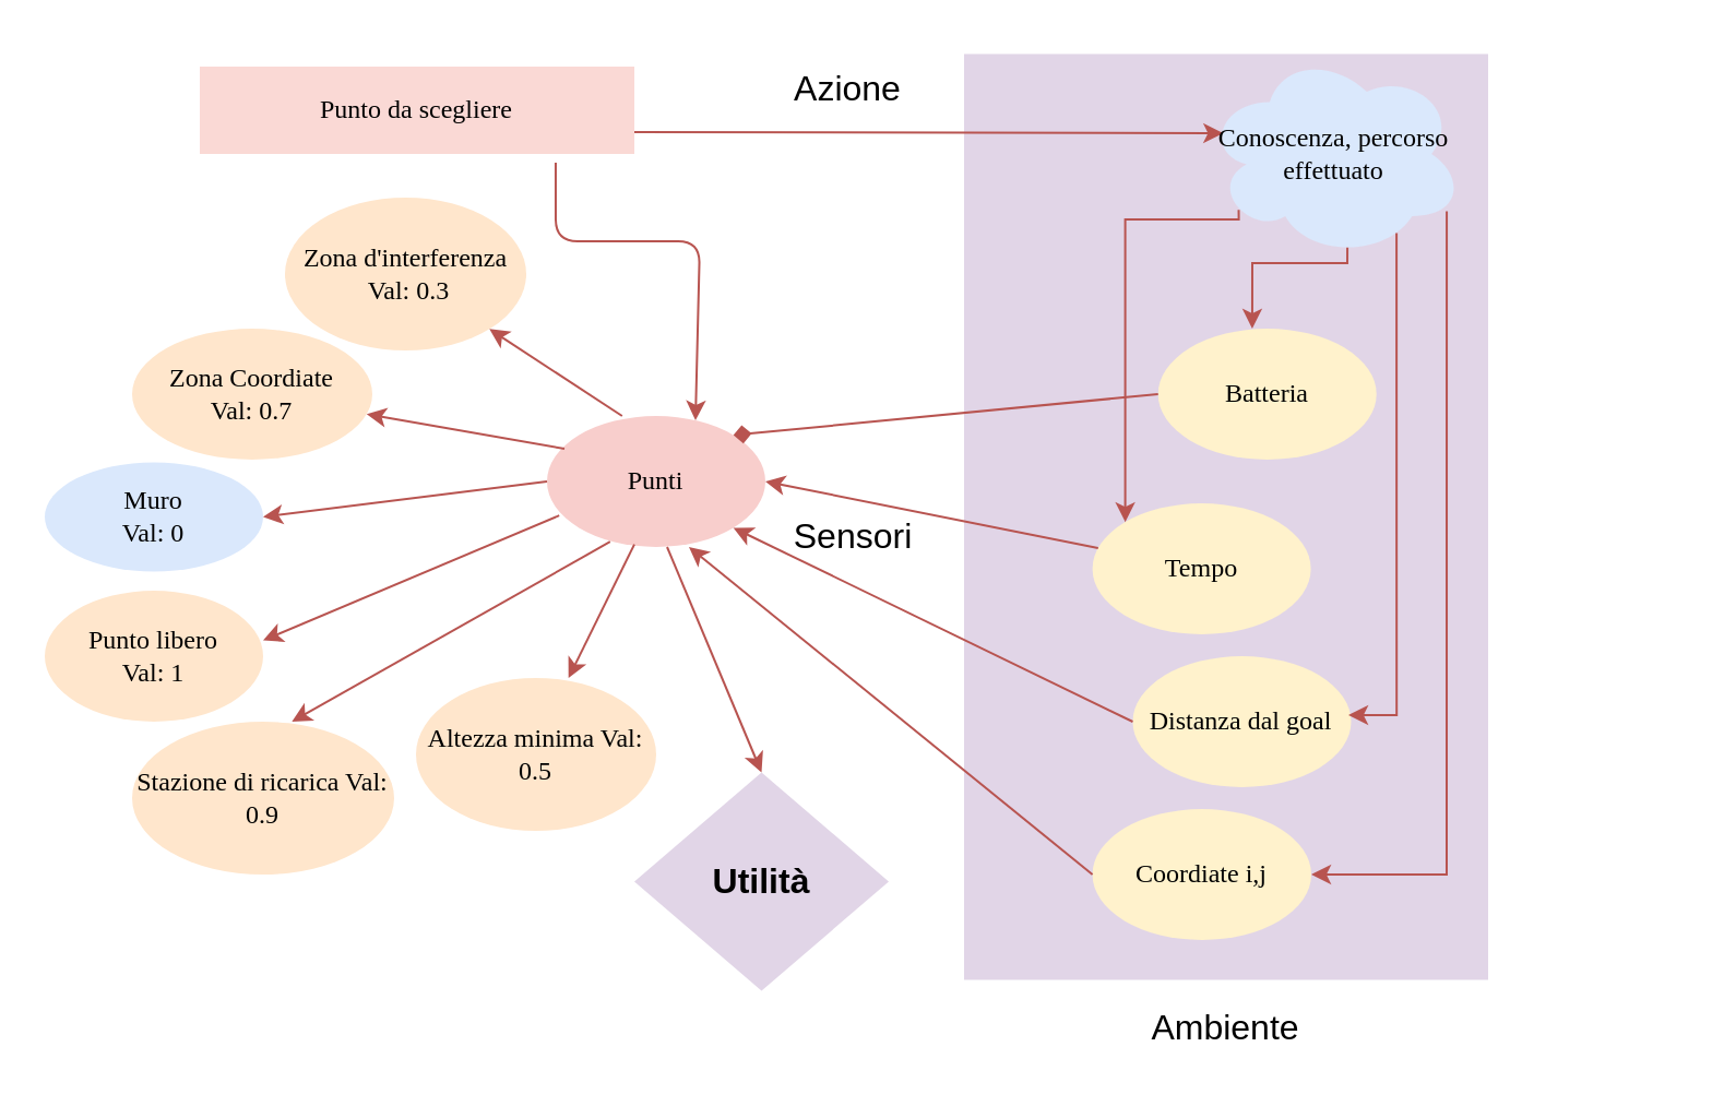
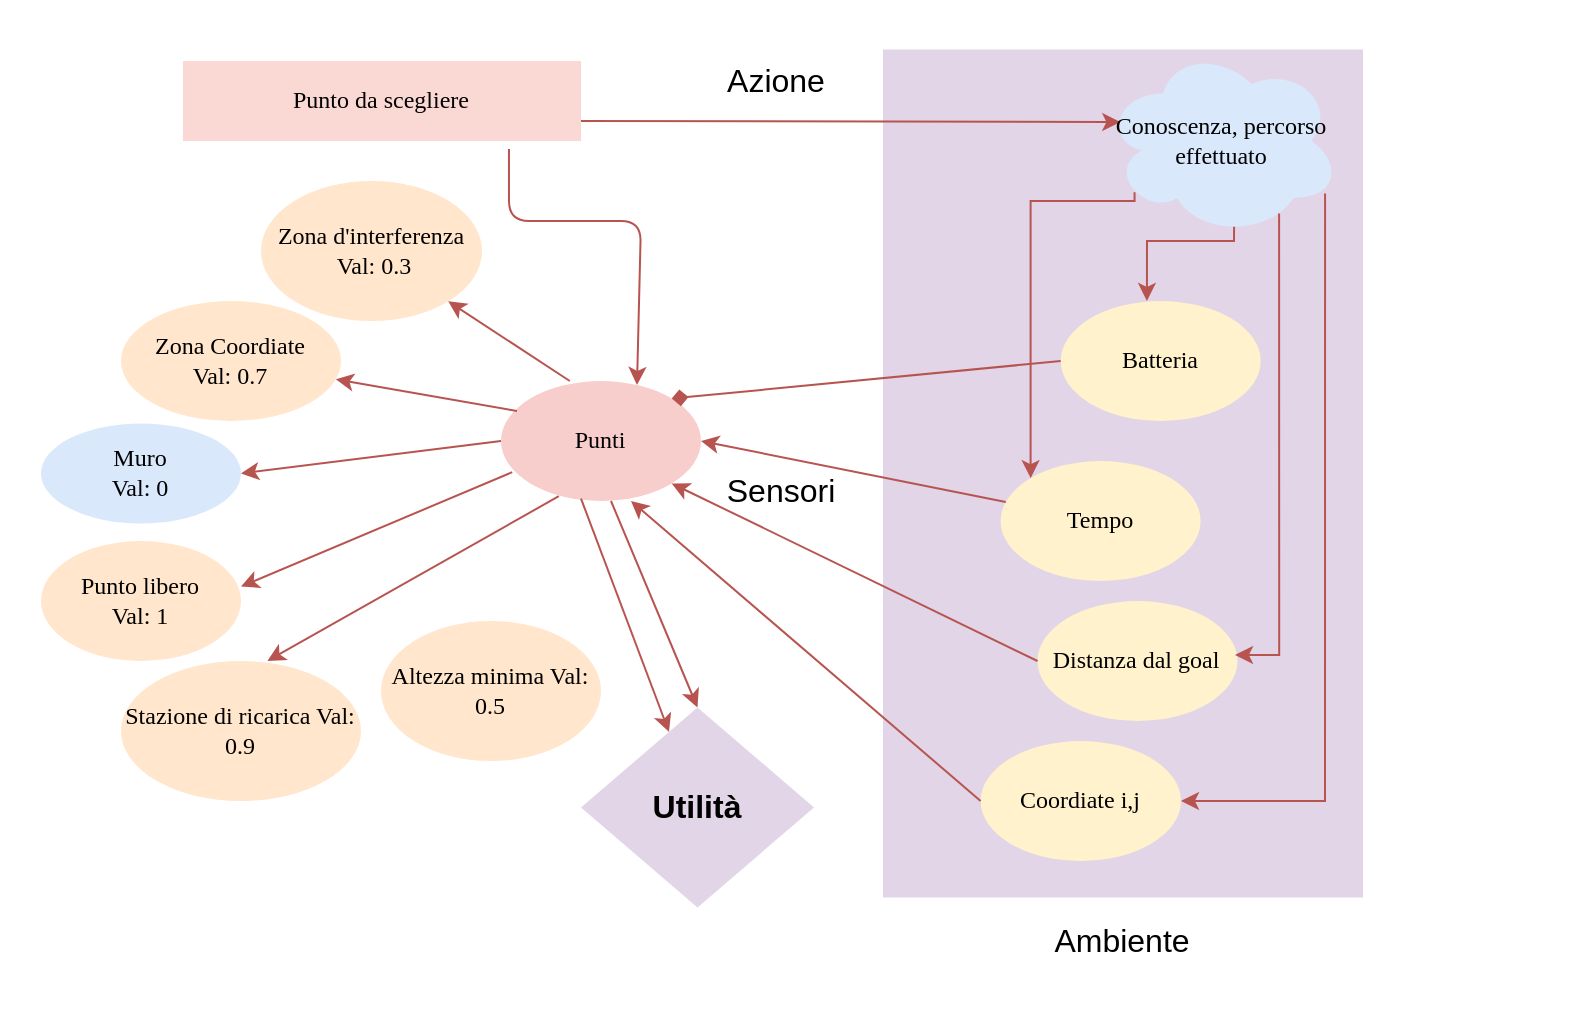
  <mxCell id="0" />
  <mxCell id="1" parent="0" />
  <mxCell id="2" value="" style="rounded=0;whiteSpace=wrap;html=1;rotation=-90;fillColor=#e1d5e7;strokeColor=none;" parent="1" vertex="1"><mxGeometry x="349" y="116.24" width="424" height="240" as="geometry" /></mxCell>
  <mxCell id="3" value="" style="endArrow=classic;html=1;fillColor=#f8cecc;strokeColor=#b85450;exitX=0.819;exitY=1.1;exitDx=0;exitDy=0;exitPerimeter=0;entryX=0.68;entryY=0.033;entryDx=0;entryDy=0;entryPerimeter=0;" parent="1" source="4" target="5" edge="1"><mxGeometry width="50" height="50" relative="1" as="geometry"><mxPoint x="241" y="70" as="sourcePoint" /><mxPoint x="314" y="194" as="targetPoint" /><Array as="points"><mxPoint x="254" y="110" /><mxPoint x="320" y="110" /></Array></mxGeometry></mxCell>
  <mxCell id="4" value="&lt;font face=&quot;Verdana&quot;&gt;Punto da scegliere&lt;/font&gt;" style="rounded=0;whiteSpace=wrap;html=1;fillColor=#fad9d5;strokeColor=none;" parent="1" vertex="1"><mxGeometry x="91" y="30" width="199" height="40" as="geometry" /></mxCell>
  <mxCell id="5" value="&lt;font face=&quot;Verdana&quot;&gt;Punti&lt;/font&gt;" style="ellipse;whiteSpace=wrap;html=1;align=center;fillColor=#f8cecc;strokeColor=none;" parent="1" vertex="1"><mxGeometry x="250" y="190" width="100" height="60" as="geometry" /></mxCell>
  <mxCell id="6" value="&lt;span style=&quot;font-size: 16px&quot;&gt;&lt;b&gt;Utilità&lt;/b&gt;&lt;/span&gt;" style="rhombus;whiteSpace=wrap;html=1;fillColor=#e1d5e7;strokeColor=none;" parent="1" vertex="1"><mxGeometry x="290" y="353.24" width="116.5" height="100" as="geometry" /></mxCell>
  <mxCell id="7" value="" style="endArrow=classic;html=1;entryX=0.5;entryY=0;entryDx=0;entryDy=0;fillColor=#f8cecc;strokeColor=#b85450;" parent="1" target="6" edge="1"><mxGeometry width="50" height="50" relative="1" as="geometry"><mxPoint x="305" y="250" as="sourcePoint" /><mxPoint x="339.25" y="370" as="targetPoint" /></mxGeometry></mxCell>
  <mxCell id="8" value="" style="endArrow=classic;html=1;exitX=0.056;exitY=0.76;exitDx=0;exitDy=0;exitPerimeter=0;entryX=1;entryY=0.38;entryDx=0;entryDy=0;entryPerimeter=0;fillColor=#f8cecc;strokeColor=#b85450;" parent="1" source="5" target="10" edge="1"><mxGeometry width="50" height="50" relative="1" as="geometry"><mxPoint x="199" y="310" as="sourcePoint" /><mxPoint x="149" y="230" as="targetPoint" /></mxGeometry></mxCell>
  <mxCell id="9" value="" style="endArrow=classic;html=1;exitX=0.289;exitY=0.96;exitDx=0;exitDy=0;entryX=0.61;entryY=0;entryDx=0;entryDy=0;entryPerimeter=0;exitPerimeter=0;fillColor=#f8cecc;strokeColor=#b85450;" parent="1" source="5" target="11" edge="1"><mxGeometry width="50" height="50" relative="1" as="geometry"><mxPoint x="272.96" y="250" as="sourcePoint" /><mxPoint x="159" y="280" as="targetPoint" /></mxGeometry></mxCell>
  <mxCell id="10" value="&lt;font face=&quot;Verdana&quot;&gt;Punto libero&lt;br&gt;Val: 1&lt;/font&gt;" style="ellipse;whiteSpace=wrap;html=1;fillColor=#ffe6cc;strokeColor=none;" parent="1" vertex="1"><mxGeometry x="20" y="270" width="100" height="60" as="geometry" /></mxCell>
  <mxCell id="11" value="&lt;font face=&quot;Verdana&quot;&gt;Stazione di ricarica Val: 0.9&lt;/font&gt;" style="ellipse;whiteSpace=wrap;html=1;fillColor=#ffe6cc;strokeColor=none;" parent="1" vertex="1"><mxGeometry x="60" y="330" width="120" height="70" as="geometry" /></mxCell>
- <mxCell id="12" value="" style="endArrow=classic;html=1;entryX=0.635;entryY=0;entryDx=0;entryDy=0;entryPerimeter=0;exitX=0.4;exitY=0.98;exitDx=0;exitDy=0;exitPerimeter=0;fillColor=#f8cecc;strokeColor=#b85450;" parent="1" source="5" target="13" edge="1"><mxGeometry width="50" height="50" relative="1" as="geometry"><mxPoint x="304" y="251" as="sourcePoint" /><mxPoint x="230" y="327" as="targetPoint" /></mxGeometry></mxCell>
+ <mxCell id="12" value="" style="endArrow=classic;html=1;exitX=0.4;exitY=0.98;exitDx=0;exitDy=0;exitPerimeter=0;fillColor=#f8cecc;strokeColor=#b85450;" parent="1" source="5" target="6" edge="1"><mxGeometry width="50" height="50" relative="1" as="geometry"><mxPoint x="304" y="251" as="sourcePoint" /><mxPoint x="230" y="327" as="targetPoint" /></mxGeometry></mxCell>
  <mxCell id="13" value="&lt;font face=&quot;Verdana&quot;&gt;Altezza minima Val: 0.5&lt;/font&gt;" style="ellipse;whiteSpace=wrap;html=1;fillColor=#ffe6cc;strokeColor=none;" parent="1" vertex="1"><mxGeometry x="190" y="310" width="110" height="70" as="geometry" /></mxCell>
  <mxCell id="14" value="&lt;font face=&quot;Verdana&quot;&gt;Zona d'interferenza&lt;br&gt;&amp;nbsp;Val: 0.3&lt;/font&gt;" style="ellipse;whiteSpace=wrap;html=1;fillColor=#ffe6cc;strokeColor=none;" parent="1" vertex="1"><mxGeometry x="130" y="90" width="110.5" height="70" as="geometry" /></mxCell>
  <mxCell id="15" value="" style="endArrow=classic;html=1;exitX=0;exitY=0.5;exitDx=0;exitDy=0;entryX=1;entryY=0.5;entryDx=0;entryDy=0;strokeColor=#b85450;fillColor=#f8cecc;" parent="1" source="5" target="16" edge="1"><mxGeometry width="50" height="50" relative="1" as="geometry"><mxPoint x="326.98" y="279" as="sourcePoint" /><mxPoint x="239" y="330" as="targetPoint" /></mxGeometry></mxCell>
  <mxCell id="16" value="&lt;font face=&quot;Verdana&quot;&gt;Muro&lt;br&gt;Val: 0&lt;/font&gt;" style="ellipse;whiteSpace=wrap;html=1;fillColor=#dae8fc;strokeColor=none;" parent="1" vertex="1"><mxGeometry x="20" y="211.24" width="100" height="50" as="geometry" /></mxCell>
  <mxCell id="17" value="" style="endArrow=classic;html=1;fillColor=#f8cecc;strokeColor=#b85450;exitX=0.08;exitY=0.25;exitDx=0;exitDy=0;exitPerimeter=0;" parent="1" target="18" edge="1" source="5"><mxGeometry width="50" height="50" relative="1" as="geometry"><mxPoint x="250" y="210" as="sourcePoint" /><mxPoint x="109" y="90" as="targetPoint" /></mxGeometry></mxCell>
  <mxCell id="18" value="&lt;font face=&quot;Verdana&quot;&gt;Zona Coordiate&lt;br&gt;Val: 0.7&lt;/font&gt;" style="ellipse;whiteSpace=wrap;html=1;fillColor=#ffe6cc;strokeColor=none;" parent="1" vertex="1"><mxGeometry x="60" y="150" width="110" height="60" as="geometry" /></mxCell>
  <mxCell id="19" style="edgeStyle=orthogonalEdgeStyle;rounded=0;orthogonalLoop=1;jettySize=auto;html=1;exitX=0.5;exitY=1;exitDx=0;exitDy=0;" parent="1" edge="1"><mxGeometry relative="1" as="geometry"><mxPoint x="305" y="20" as="sourcePoint" /><mxPoint x="305" y="20" as="targetPoint" /></mxGeometry></mxCell>
  <mxCell id="20" value="&lt;font face=&quot;Verdana&quot;&gt;Batteria&lt;/font&gt;" style="ellipse;whiteSpace=wrap;html=1;fillColor=#fff2cc;strokeColor=none;" parent="1" vertex="1"><mxGeometry x="529.86" y="150" width="100" height="60" as="geometry" /></mxCell>
  <mxCell id="21" value="&lt;font face=&quot;Verdana&quot;&gt;Tempo&lt;/font&gt;" style="ellipse;whiteSpace=wrap;html=1;fillColor=#fff2cc;strokeColor=none;" parent="1" vertex="1"><mxGeometry x="499.8" y="230" width="100" height="60" as="geometry" /></mxCell>
  <mxCell id="22" value="" style="endArrow=diamond;html=1;exitX=0;exitY=0.5;exitDx=0;exitDy=0;entryX=1;entryY=0;entryDx=0;entryDy=0;fillColor=#f8cecc;strokeColor=#b85450;" parent="1" source="20" target="5" edge="1"><mxGeometry width="50" height="50" relative="1" as="geometry"><mxPoint x="494" y="189" as="sourcePoint" /><mxPoint x="379" y="225" as="targetPoint" /></mxGeometry></mxCell>
  <mxCell id="23" value="" style="endArrow=classic;html=1;entryX=1;entryY=0.5;entryDx=0;entryDy=0;fillColor=#f8cecc;strokeColor=#b85450;" parent="1" source="21" target="5" edge="1"><mxGeometry width="50" height="50" relative="1" as="geometry"><mxPoint x="530" y="230" as="sourcePoint" /><mxPoint x="400.001" y="223.716" as="targetPoint" /></mxGeometry></mxCell>
  <mxCell id="24" style="edgeStyle=orthogonalEdgeStyle;rounded=0;orthogonalLoop=1;jettySize=auto;html=1;exitX=0.13;exitY=0.77;exitDx=0;exitDy=0;exitPerimeter=0;fillColor=#f8cecc;entryX=0;entryY=0;entryDx=0;entryDy=0;strokeWidth=1;strokeColor=#B85450;" parent="1" source="28" target="21" edge="1"><mxGeometry relative="1" as="geometry"><Array as="points"><mxPoint x="567" y="100" /><mxPoint x="514" y="100" /></Array><mxPoint x="493.36" y="125" as="sourcePoint" /><mxPoint x="560.86" y="255" as="targetPoint" /></mxGeometry></mxCell>
  <mxCell id="25" value="" style="endArrow=classic;html=1;entryX=0.07;entryY=0.4;entryDx=0;entryDy=0;entryPerimeter=0;fillColor=#f8cecc;strokeColor=#b85450;exitX=1;exitY=0.75;exitDx=0;exitDy=0;" parent="1" target="28" edge="1" source="4"><mxGeometry width="50" height="50" relative="1" as="geometry"><mxPoint x="330" y="60" as="sourcePoint" /><mxPoint x="408" y="65" as="targetPoint" /></mxGeometry></mxCell>
  <mxCell id="26" value="" style="endArrow=classic;html=1;exitX=0.344;exitY=0;exitDx=0;exitDy=0;exitPerimeter=0;fillColor=#f8cecc;strokeColor=#b85450;" parent="1" source="5" target="14" edge="1"><mxGeometry width="50" height="50" relative="1" as="geometry"><mxPoint x="330" y="270" as="sourcePoint" /><mxPoint x="380" y="220" as="targetPoint" /></mxGeometry></mxCell>
  <mxCell id="27" style="edgeStyle=orthogonalEdgeStyle;rounded=0;orthogonalLoop=1;jettySize=auto;html=1;exitX=0.55;exitY=0.95;exitDx=0;exitDy=0;exitPerimeter=0;strokeWidth=1;fillColor=#f8cecc;strokeColor=#b85450;entryX=0.431;entryY=0;entryDx=0;entryDy=0;entryPerimeter=0;" parent="1" source="28" edge="1" target="20"><mxGeometry relative="1" as="geometry"><mxPoint x="572.86" y="140" as="targetPoint" /><Array as="points"><mxPoint x="617" y="120" /><mxPoint x="573" y="120" /></Array></mxGeometry></mxCell>
  <mxCell id="28" value="&lt;div&gt;&lt;span style=&quot;font-family: &amp;#34;verdana&amp;#34;&quot;&gt;Conoscenza, percorso&lt;/span&gt;&lt;/div&gt;&lt;font face=&quot;Verdana&quot;&gt;&lt;div&gt;&lt;span&gt;effettuato&lt;/span&gt;&lt;/div&gt;&lt;/font&gt;" style="ellipse;shape=cloud;whiteSpace=wrap;html=1;align=center;fillColor=#dae8fc;strokeColor=none;" parent="1" vertex="1"><mxGeometry x="551.36" y="22.5" width="118.5" height="95" as="geometry" /></mxCell>
  <mxCell id="29" value="&lt;span style=&quot;font-size: 16px&quot;&gt;Ambiente&lt;/span&gt;" style="text;html=1;fillColor=none;align=center;verticalAlign=middle;whiteSpace=wrap;rounded=0;strokeWidth=1;dashed=1;" parent="1" vertex="1"><mxGeometry x="470" y="450" width="181.99" height="40" as="geometry" /></mxCell>
  <mxCell id="30" value="&lt;font style=&quot;font-size: 16px&quot;&gt;Azione&lt;/font&gt;" style="text;html=1;strokeColor=none;fillColor=none;align=center;verticalAlign=middle;whiteSpace=wrap;rounded=0;dashed=1;" parent="1" vertex="1"><mxGeometry x="360" y="30" width="56.25" height="20" as="geometry" /></mxCell>
  <mxCell id="31" value="&lt;font style=&quot;font-size: 16px&quot;&gt;Sensori&lt;/font&gt;" style="text;html=1;align=center;verticalAlign=middle;whiteSpace=wrap;rounded=0;dashed=1;" parent="1" vertex="1"><mxGeometry x="365.25" y="235" width="51" height="20" as="geometry" /></mxCell>
  <mxCell id="32" value="&lt;font face=&quot;Verdana&quot;&gt;Distanza dal goal&lt;/font&gt;" style="ellipse;whiteSpace=wrap;html=1;fillColor=#fff2cc;strokeColor=none;" parent="1" vertex="1"><mxGeometry x="518.24" y="300" width="100" height="60" as="geometry" /></mxCell>
  <mxCell id="33" value="" style="endArrow=classic;html=1;exitX=0;exitY=0.5;exitDx=0;exitDy=0;entryX=1;entryY=1;entryDx=0;entryDy=0;fillColor=#f8cecc;strokeColor=#b85450;" parent="1" source="32" target="5" edge="1"><mxGeometry width="50" height="50" relative="1" as="geometry"><mxPoint x="371.09" y="470" as="sourcePoint" /><mxPoint x="348.996" y="319.11" as="targetPoint" /></mxGeometry></mxCell>
  <mxCell id="34" style="edgeStyle=orthogonalEdgeStyle;rounded=0;orthogonalLoop=1;jettySize=auto;html=1;exitX=0.934;exitY=0.776;exitDx=0;exitDy=0;strokeColor=#b85450;strokeWidth=1;entryX=1;entryY=0.5;entryDx=0;entryDy=0;exitPerimeter=0;fillColor=#f8cecc;" parent="1" source="28" target="35" edge="1"><mxGeometry relative="1" as="geometry" /></mxCell>
- <mxCell id="35" value="&lt;font face=&quot;Verdana&quot;&gt;Coordiate i,j&lt;/font&gt;" style="ellipse;whiteSpace=wrap;html=1;fillColor=#fff2cc;strokeColor=none;" parent="1" vertex="1"><mxGeometry x="499.8" y="370" width="100.2" height="60" as="geometry" /></mxCell>
+ <mxCell id="35" value="&lt;font face=&quot;Verdana&quot;&gt;Coordiate i,j&lt;/font&gt;" style="ellipse;whiteSpace=wrap;html=1;fillColor=#fff2cc;strokeColor=none;" parent="1" vertex="1"><mxGeometry x="489.8" y="370" width="100.2" height="60" as="geometry" /></mxCell>
  <mxCell id="36" style="edgeStyle=orthogonalEdgeStyle;rounded=0;orthogonalLoop=1;jettySize=auto;html=1;strokeWidth=1;fillColor=#f8cecc;strokeColor=#b85450;exitX=0.74;exitY=0.882;exitDx=0;exitDy=0;exitPerimeter=0;" parent="1" source="28" edge="1"><mxGeometry relative="1" as="geometry"><mxPoint x="617" y="327" as="targetPoint" /><Array as="points"><mxPoint x="639" y="327" /></Array><mxPoint x="639.86" y="96" as="sourcePoint" /></mxGeometry></mxCell>
  <mxCell id="37" value="" style="endArrow=classic;html=1;exitX=0;exitY=0.5;exitDx=0;exitDy=0;fillColor=#f8cecc;strokeColor=#b85450;" parent="1" source="35" edge="1"><mxGeometry width="50" height="50" relative="1" as="geometry"><mxPoint x="490" y="310" as="sourcePoint" /><mxPoint x="315" y="250" as="targetPoint" /></mxGeometry></mxCell>
